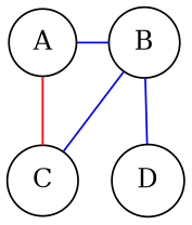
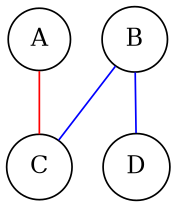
  graph {
    node [shape=circle]
    edge [color=blue]
    C [width=0.3]
    D [width=0.3]
    A [width=0.3]
    B [width=0.3]
    subgraph sub_1 {
      rank=same
      C
      D
    }
    subgraph sub_2 {
      rank=same
      A
      B
    }
    A -- C [color=red]
-   A -- B
    B -- C
    B -- D
  }
